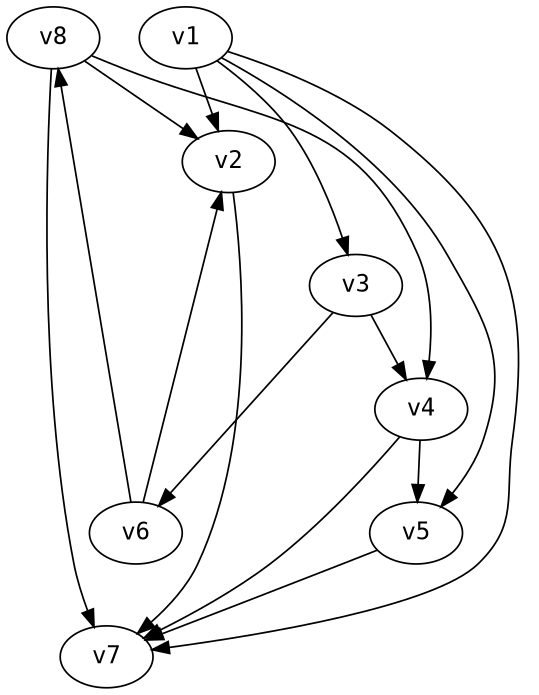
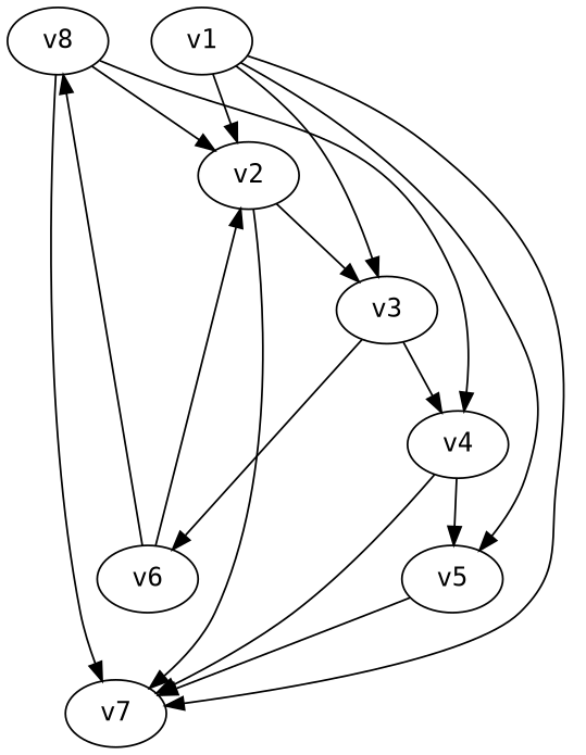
  digraph {
    fontname="DejaVu Sans Mono"
    node [fontname="DejaVu Sans Mono"]
    edge [fontname="DejaVu Sans Mono"]
    v4
    v5
    v7
    n4 [label=v8]
    v2
    v3
    v1
    v6
    v4 -> v5 [weight=0.35]
    v4 -> v7 [weight=0.37]
    v5 -> v7 [weight=0.28]
    n4 -> v4 [weight=0.38]
    n4 -> v7 [weight=0.16]
    n4 -> v2 [weight=0.26]
    v2 -> v7 [weight=0.34]
+   v2 -> v3 [weight=0.17]
    v3 -> v4 [weight=0.93]
    v3 -> v6 [weight=0.52]
    v1 -> v5 [weight=0.32]
    v1 -> v7 [weight=0.19]
    v1 -> v2 [weight=0.36]
    v1 -> v3 [weight=0.29]
    v6 -> n4 [weight=0.58]
    v6 -> v2 [weight=0.40]
  }
